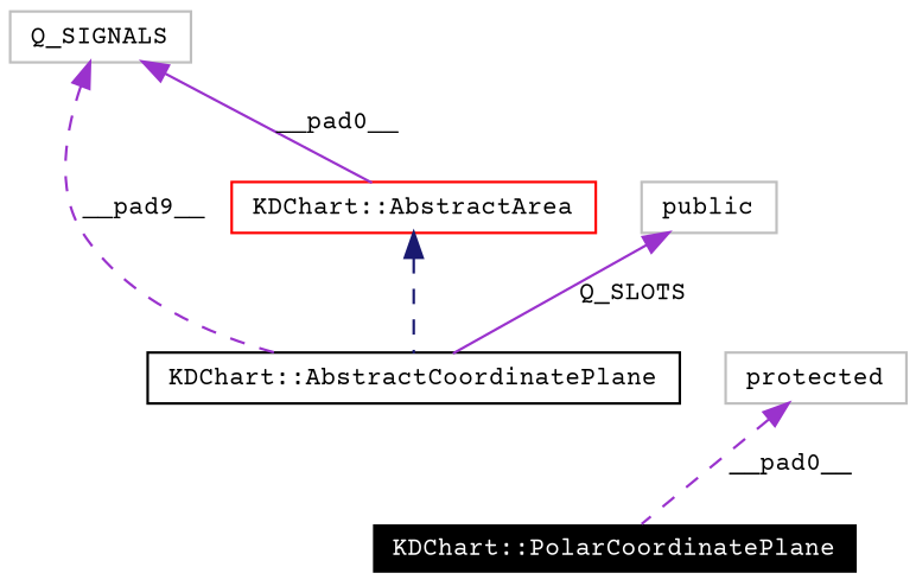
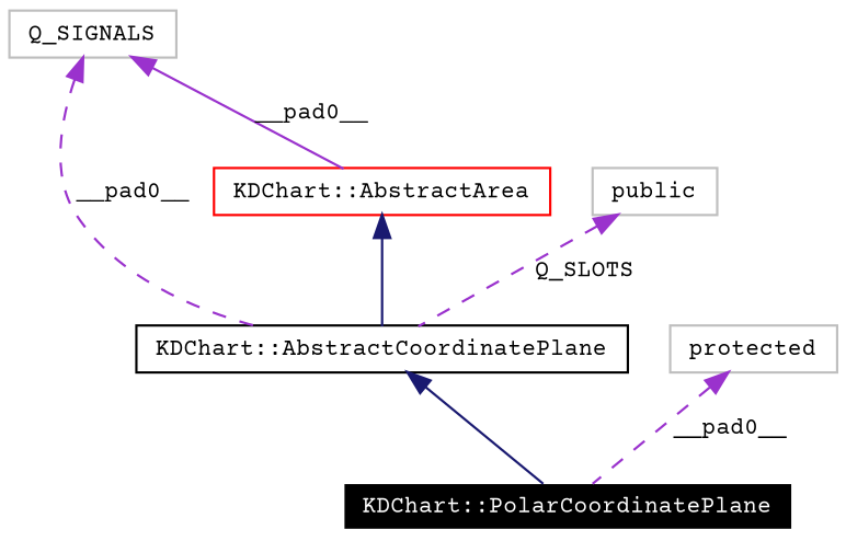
  digraph {
    fontname="Courier Prime"
    node [color=grey75 fontname="Courier Prime" fontsize=10 shape=record]
    edge [color=darkorchid3 dir=back fontname="Courier Prime" fontsize=10 labelfontname=Helvetica labelfontsize=10 style=solid]
    n1 [color=white fillcolor=black fontcolor=white height=0.2 label="KDChart::PolarCoordinatePlane" style=filled width=0.4]
    n2 [color=black height=0.2 label="KDChart::AbstractCoordinatePlane" width=0.4]
    n3 [color=red height=0.2 label="KDChart::AbstractArea" width=0.4]
    n4 [height=0.2 label=Q_SIGNALS width=0.4]
    n5 [height=0.2 label=public width=0.4]
    n6 [height=0.2 label=protected width=0.4]
-   n3 -> n2 [color=midnightblue style=dashed]
-   n4 -> n2 [label=__pad9__ style=dashed]
+   n2 -> n1 [color=midnightblue]
+   n3 -> n2 [color=midnightblue]
+   n4 -> n2 [label=__pad0__ style=dashed]
    n4 -> n3 [label=__pad0__]
-   n5 -> n2 [label=Q_SLOTS]
+   n5 -> n2 [label=Q_SLOTS style=dashed]
    n6 -> n1 [label=__pad0__ style=dashed]
  }
